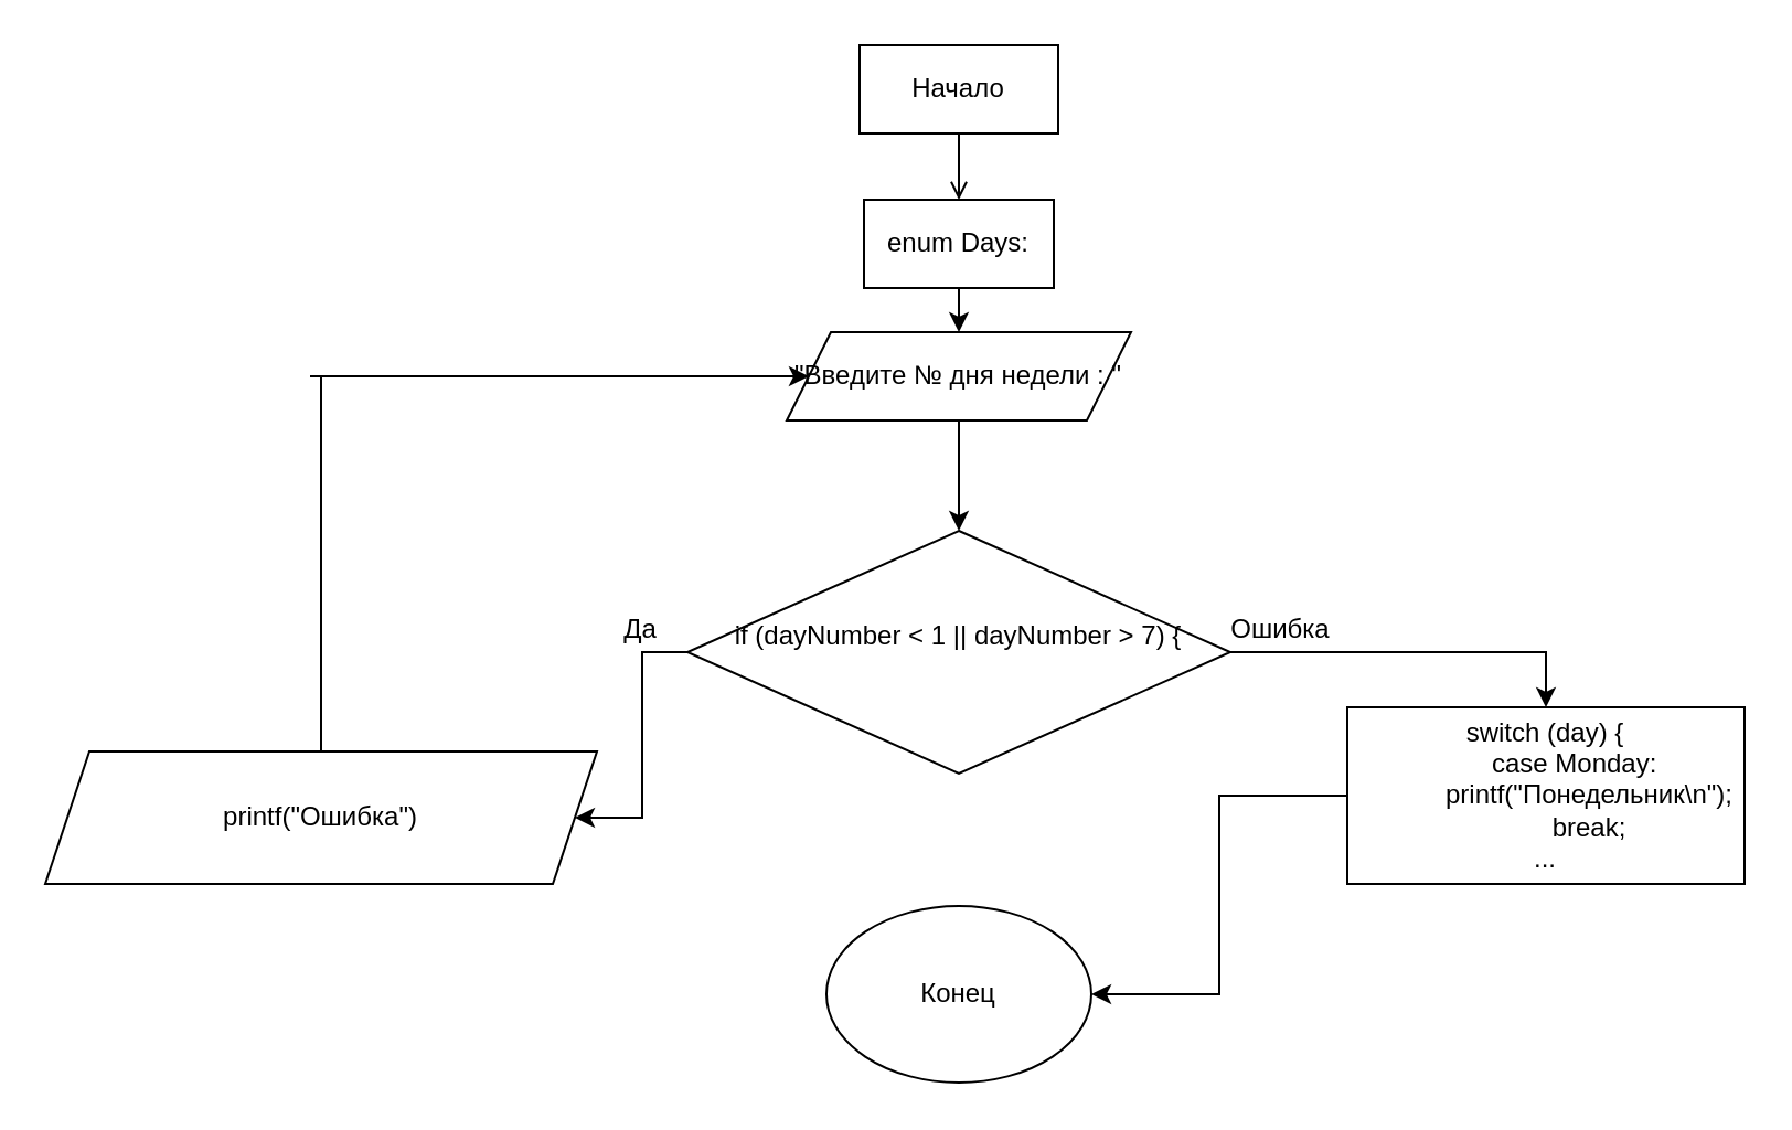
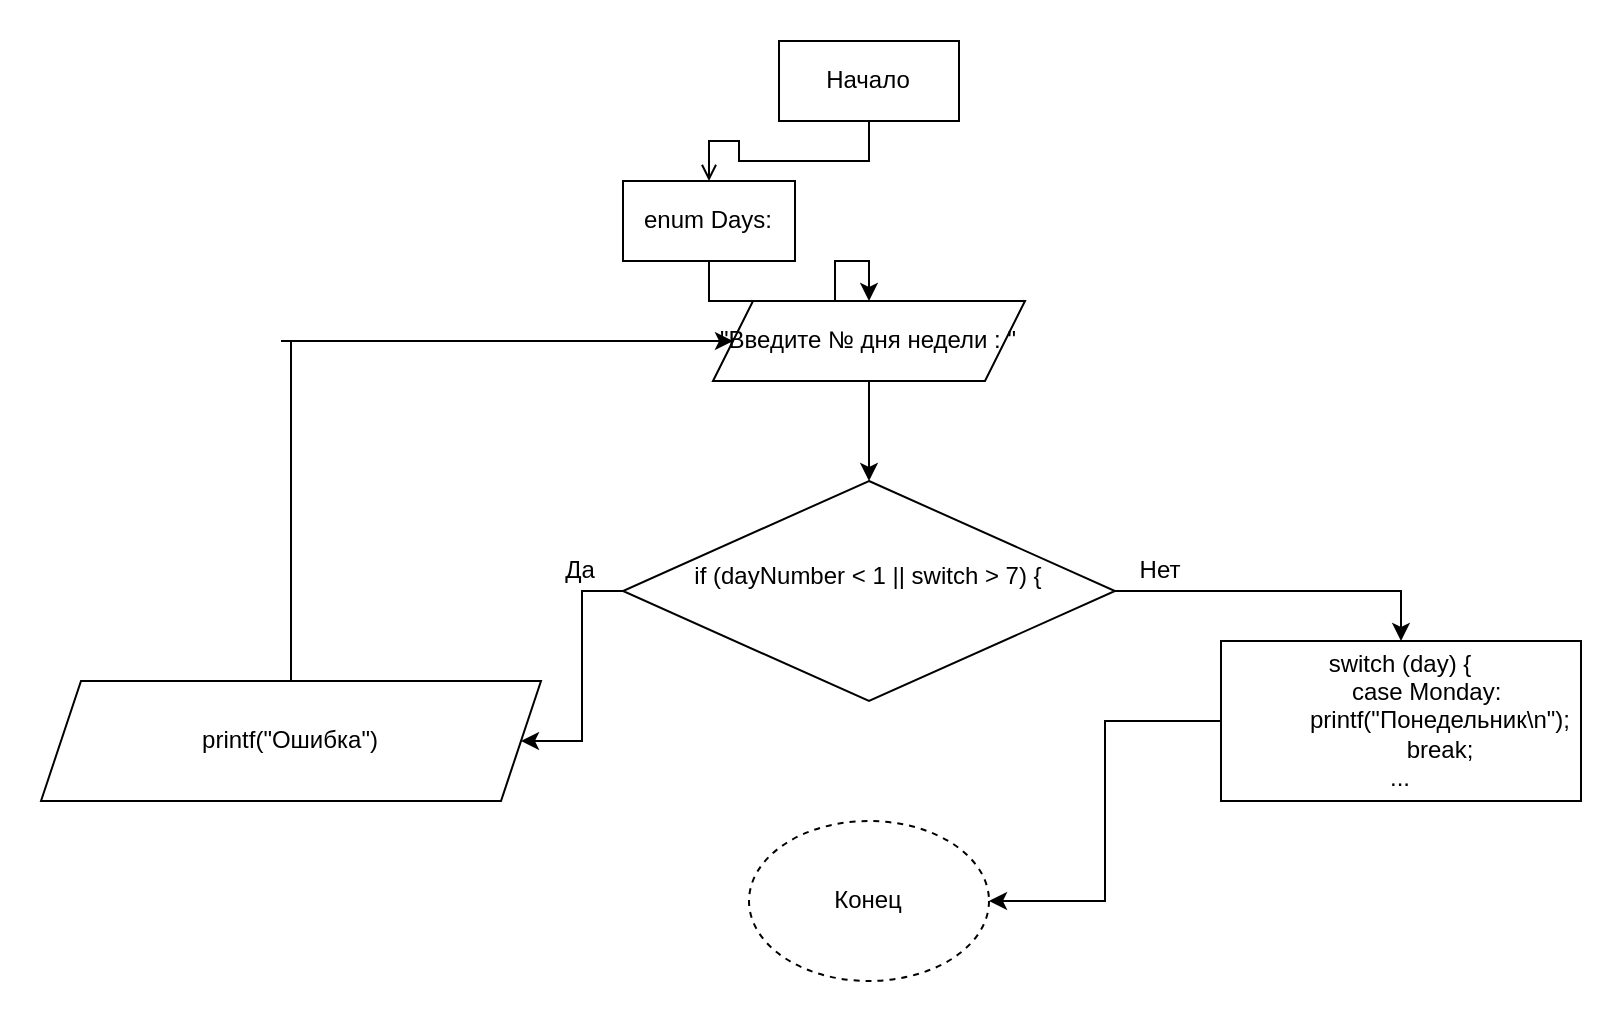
  <mxCell id="0" />
  <mxCell id="1" parent="0" />
  <mxCell id="2" style="edgeStyle=orthogonalEdgeStyle;rounded=0;orthogonalLoop=1;jettySize=auto;html=1;exitX=0.5;exitY=1;exitDx=0;exitDy=0;entryX=0.5;entryY=0;entryDx=0;entryDy=0;" parent="1" source="3" target="7" edge="1"><mxGeometry relative="1" as="geometry" /></mxCell>
- <mxCell id="3" value="enum Days:" style="rounded=0;whiteSpace=wrap;html=1;" parent="1" vertex="1"><mxGeometry x="391" y="90" width="86" height="40" as="geometry" /></mxCell>
+ <mxCell id="3" value="enum Days:" style="rounded=0;whiteSpace=wrap;html=1;" parent="1" vertex="1"><mxGeometry x="311" y="90" width="86" height="40" as="geometry" /></mxCell>
  <mxCell id="4" style="edgeStyle=orthogonalEdgeStyle;rounded=0;orthogonalLoop=1;jettySize=auto;html=1;entryX=0.5;entryY=0;entryDx=0;entryDy=0;endArrow=open;" parent="1" source="5" target="3" edge="1"><mxGeometry relative="1" as="geometry" /></mxCell>
  <mxCell id="5" value="Начало" style="whiteSpace=wrap;html=1;rounded=0;" parent="1" vertex="1"><mxGeometry x="389" y="20" width="90" height="40" as="geometry" /></mxCell>
  <mxCell id="6" style="edgeStyle=orthogonalEdgeStyle;rounded=0;orthogonalLoop=1;jettySize=auto;html=1;entryX=0.5;entryY=0;entryDx=0;entryDy=0;" parent="1" source="7" target="10" edge="1"><mxGeometry relative="1" as="geometry" /></mxCell>
  <mxCell id="7" value="&quot;Введите № дня недели : &quot;" style="shape=parallelogram;perimeter=parallelogramPerimeter;whiteSpace=wrap;html=1;fixedSize=1;" parent="1" vertex="1"><mxGeometry x="356" y="150" width="156" height="40" as="geometry" /></mxCell>
  <mxCell id="8" style="edgeStyle=orthogonalEdgeStyle;rounded=0;orthogonalLoop=1;jettySize=auto;html=1;entryX=0.5;entryY=0;entryDx=0;entryDy=0;" parent="1" source="10" target="13" edge="1"><mxGeometry relative="1" as="geometry" /></mxCell>
  <mxCell id="9" style="edgeStyle=orthogonalEdgeStyle;rounded=0;orthogonalLoop=1;jettySize=auto;html=1;entryX=1;entryY=0.5;entryDx=0;entryDy=0;" parent="1" source="10" target="11" edge="1"><mxGeometry relative="1" as="geometry" /></mxCell>
- <mxCell id="10" value="&lt;div&gt;if (dayNumber &amp;lt; 1 || dayNumber &amp;gt; 7) {&lt;/div&gt;&lt;div&gt;&amp;nbsp; &amp;nbsp; &amp;nbsp; &amp;nbsp;&amp;nbsp;&lt;br&gt;&lt;/div&gt;" style="rhombus;whiteSpace=wrap;html=1;" parent="1" vertex="1"><mxGeometry x="311" y="240" width="246" height="110" as="geometry" /></mxCell>
+ <mxCell id="10" value="&lt;div&gt;if (dayNumber &amp;lt; 1 || switch &amp;gt; 7) {&lt;/div&gt;&lt;div&gt;&amp;nbsp; &amp;nbsp; &amp;nbsp; &amp;nbsp;&amp;nbsp;&lt;br&gt;&lt;/div&gt;" style="rhombus;whiteSpace=wrap;html=1;" parent="1" vertex="1"><mxGeometry x="311" y="240" width="246" height="110" as="geometry" /></mxCell>
  <mxCell id="11" value="&lt;div style=&quot;border-color: var(--border-color);&quot;&gt;printf(&quot;Ошибка&quot;)&lt;/div&gt;" style="shape=parallelogram;perimeter=parallelogramPerimeter;whiteSpace=wrap;html=1;fixedSize=1;" parent="1" vertex="1"><mxGeometry y="340" width="250" height="60" as="geometry" x="20" /></mxCell>
  <mxCell id="12" style="edgeStyle=orthogonalEdgeStyle;rounded=0;orthogonalLoop=1;jettySize=auto;html=1;entryX=1;entryY=0.5;entryDx=0;entryDy=0;" parent="1" source="13" target="14" edge="1"><mxGeometry relative="1" as="geometry" /></mxCell>
  <mxCell id="13" value="&lt;div&gt;switch (day) {&lt;/div&gt;&lt;div&gt;&amp;nbsp; &amp;nbsp; &amp;nbsp; &amp;nbsp; case Monday:&lt;/div&gt;&lt;div&gt;&amp;nbsp; &amp;nbsp; &amp;nbsp; &amp;nbsp; &amp;nbsp; &amp;nbsp; printf(&quot;Понедельник\n&quot;);&lt;/div&gt;&lt;div&gt;&amp;nbsp; &amp;nbsp; &amp;nbsp; &amp;nbsp; &amp;nbsp; &amp;nbsp; break;&lt;br&gt;...&lt;/div&gt;" style="rounded=0;whiteSpace=wrap;html=1;" parent="1" vertex="1"><mxGeometry x="610" y="320" width="180" height="80" as="geometry" /></mxCell>
- <mxCell id="14" value="Конец" style="ellipse;whiteSpace=wrap;html=1;" parent="1" vertex="1"><mxGeometry x="374" y="410" width="120" height="80" as="geometry" /></mxCell>
+ <mxCell id="14" value="Конец" style="ellipse;whiteSpace=wrap;html=1;dashed=1;" parent="1" vertex="1"><mxGeometry x="374" y="410" width="120" height="80" as="geometry" /></mxCell>
  <mxCell id="15" value="" style="endArrow=none;html=1;rounded=0;exitX=0.5;exitY=0;exitDx=0;exitDy=0;" parent="1" source="11" edge="1"><mxGeometry width="50" height="50" relative="1" as="geometry"><mxPoint x="110" y="310" as="sourcePoint" /><mxPoint x="145" y="170" as="targetPoint" /></mxGeometry></mxCell>
  <mxCell id="16" value="" style="endArrow=classic;html=1;rounded=0;entryX=0;entryY=0.5;entryDx=0;entryDy=0;" parent="1" target="7" edge="1"><mxGeometry width="50" height="50" relative="1" as="geometry"><mxPoint x="140" y="170" as="sourcePoint" /><mxPoint x="240" y="160" as="targetPoint" /></mxGeometry></mxCell>
- <mxCell id="17" value="Ошибка" style="text;html=1;strokeColor=none;fillColor=none;align=center;verticalAlign=middle;whiteSpace=wrap;rounded=0;" parent="1" vertex="1"><mxGeometry x="550" y="270" width="60" height="30" as="geometry" /></mxCell>
+ <mxCell id="17" value="Нет" style="text;html=1;strokeColor=none;fillColor=none;align=center;verticalAlign=middle;whiteSpace=wrap;rounded=0;" parent="1" vertex="1"><mxGeometry x="550" y="270" width="60" height="30" as="geometry" /></mxCell>
  <mxCell id="18" value="Да" style="text;html=1;strokeColor=none;fillColor=none;align=center;verticalAlign=middle;whiteSpace=wrap;rounded=0;" parent="1" vertex="1"><mxGeometry x="260" y="270" width="60" height="30" as="geometry" /></mxCell>
